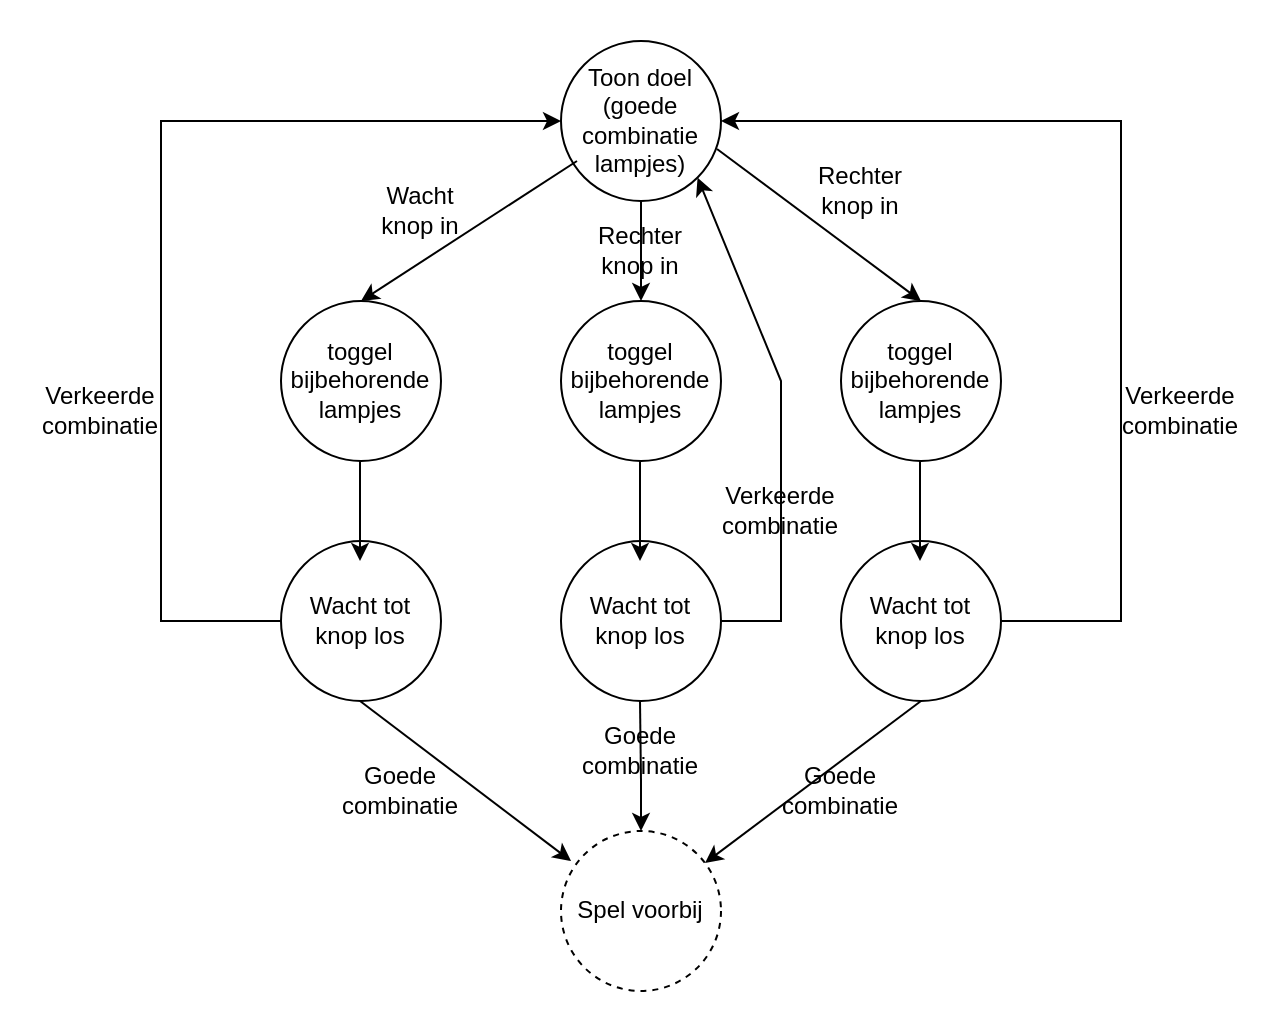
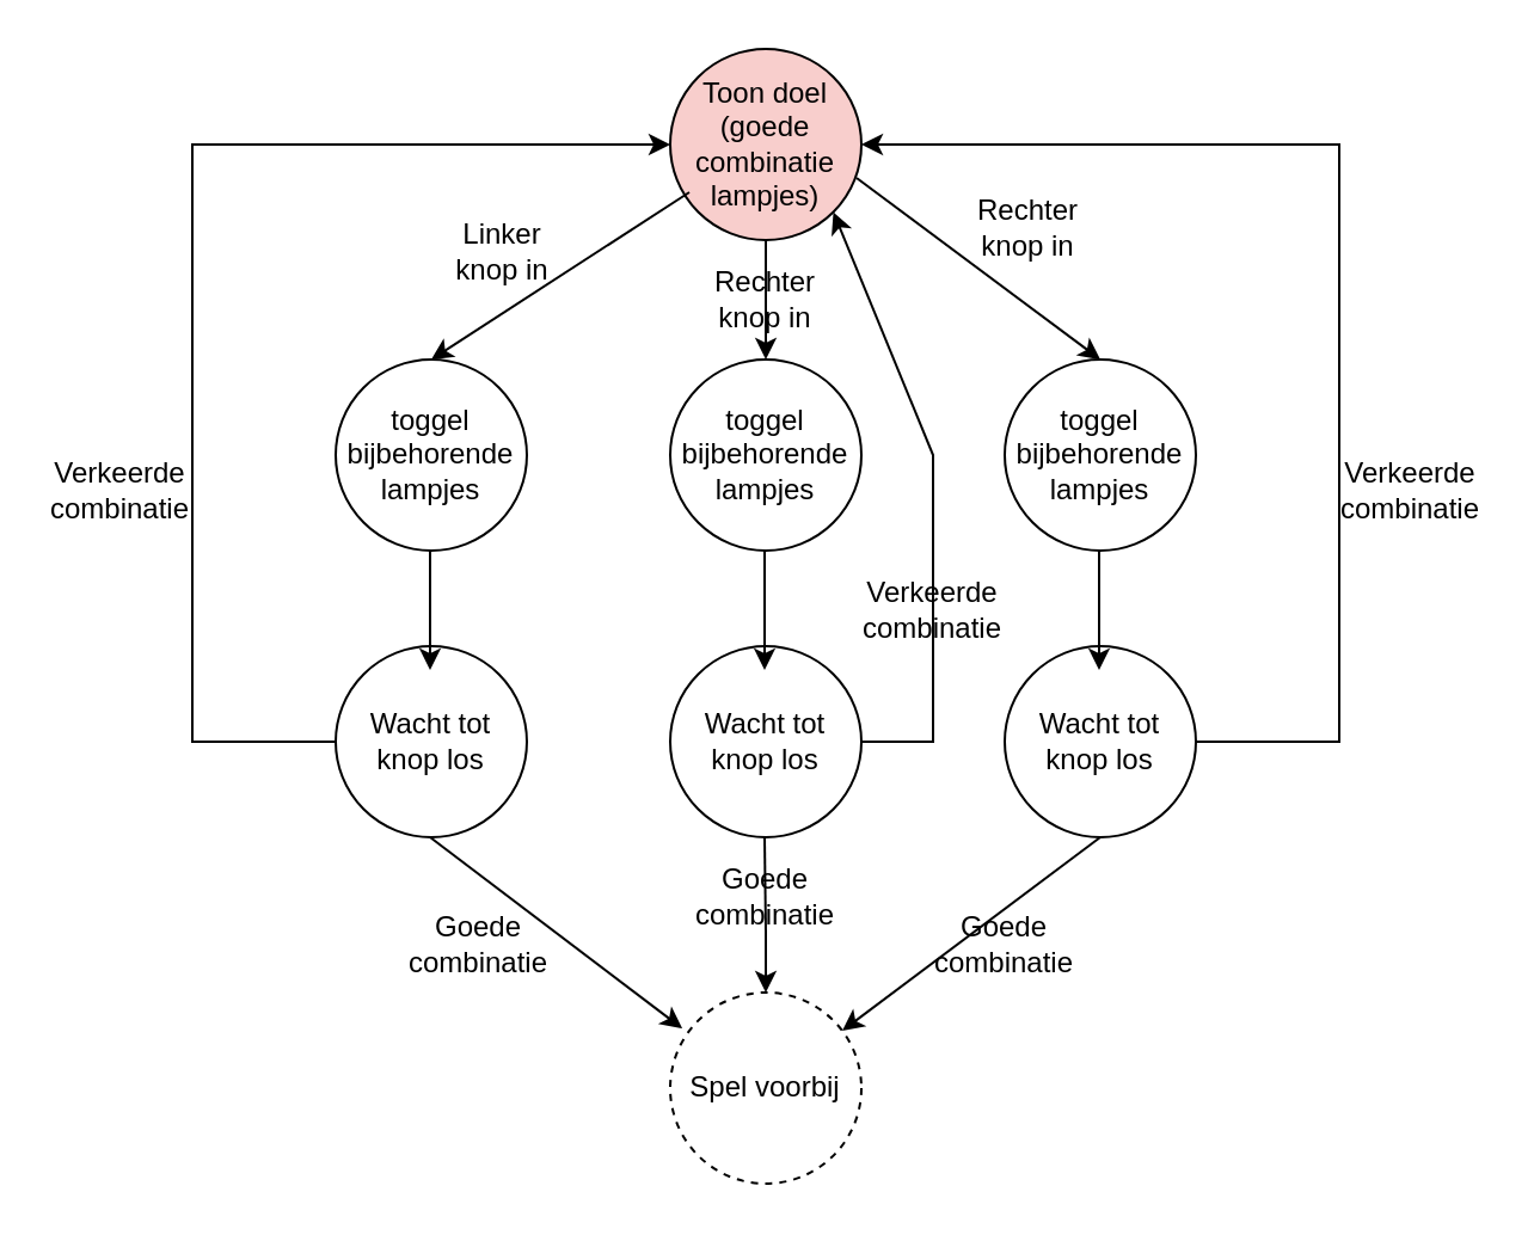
  <mxCell id="0" />
  <mxCell id="1" parent="0" />
- <mxCell id="2" value="Toon doel (goede combinatie lampjes)" style="ellipse;whiteSpace=wrap;html=1;aspect=fixed;" vertex="1" parent="1"><mxGeometry x="280" y="20" width="80" height="80" as="geometry" /></mxCell>
+ <mxCell id="2" value="Toon doel (goede combinatie lampjes)" style="ellipse;whiteSpace=wrap;html=1;aspect=fixed;fillColor=#f8cecc;" vertex="1" parent="1"><mxGeometry x="280" y="20" width="80" height="80" as="geometry" /></mxCell>
  <mxCell id="3" value="&lt;span&gt;toggel bijbehorende lampjes&lt;/span&gt;" style="ellipse;whiteSpace=wrap;html=1;aspect=fixed;" vertex="1" parent="1"><mxGeometry x="420" y="150" width="80" height="80" as="geometry" /></mxCell>
  <mxCell id="4" value="toggel bijbehorende lampjes" style="ellipse;whiteSpace=wrap;html=1;aspect=fixed;" vertex="1" parent="1"><mxGeometry x="140" y="150" width="80" height="80" as="geometry" /></mxCell>
  <mxCell id="5" value="&lt;span&gt;toggel bijbehorende lampjes&lt;/span&gt;" style="ellipse;whiteSpace=wrap;html=1;aspect=fixed;" vertex="1" parent="1"><mxGeometry x="280" y="150" width="80" height="80" as="geometry" /></mxCell>
  <mxCell id="6" value="&lt;span&gt;Wacht tot knop los&lt;/span&gt;" style="ellipse;whiteSpace=wrap;html=1;aspect=fixed;" vertex="1" parent="1"><mxGeometry x="140" y="270" width="80" height="80" as="geometry" /></mxCell>
  <mxCell id="7" value="&lt;span&gt;Wacht tot knop los&lt;/span&gt;" style="ellipse;whiteSpace=wrap;html=1;aspect=fixed;" vertex="1" parent="1"><mxGeometry x="280" y="270" width="80" height="80" as="geometry" /></mxCell>
  <mxCell id="8" value="Wacht tot knop los" style="ellipse;whiteSpace=wrap;html=1;aspect=fixed;" vertex="1" parent="1"><mxGeometry x="420" y="270" width="80" height="80" as="geometry" /></mxCell>
  <mxCell id="9" value="Spel voorbij" style="ellipse;whiteSpace=wrap;html=1;aspect=fixed;dashed=1;" vertex="1" parent="1"><mxGeometry x="280" y="415" width="80" height="80" as="geometry" /></mxCell>
  <mxCell id="10" value="" style="endArrow=classic;html=1;rounded=0;exitX=0.5;exitY=1;exitDx=0;exitDy=0;entryX=0.5;entryY=0;entryDx=0;entryDy=0;" edge="1" parent="1" source="2" target="5"><mxGeometry width="50" height="50" relative="1" as="geometry"><mxPoint x="350" y="260" as="sourcePoint" /><mxPoint x="400" y="210" as="targetPoint" /></mxGeometry></mxCell>
  <mxCell id="11" value="" style="endArrow=classic;html=1;rounded=0;exitX=0.5;exitY=1;exitDx=0;exitDy=0;entryX=0.5;entryY=0;entryDx=0;entryDy=0;" edge="1" parent="1"><mxGeometry width="50" height="50" relative="1" as="geometry"><mxPoint x="179.5" y="230" as="sourcePoint" /><mxPoint x="179.5" y="280" as="targetPoint" /></mxGeometry></mxCell>
  <mxCell id="12" value="" style="endArrow=classic;html=1;rounded=0;exitX=0.5;exitY=1;exitDx=0;exitDy=0;entryX=0.5;entryY=0;entryDx=0;entryDy=0;" edge="1" parent="1"><mxGeometry width="50" height="50" relative="1" as="geometry"><mxPoint x="319.5" y="230" as="sourcePoint" /><mxPoint x="319.5" y="280" as="targetPoint" /></mxGeometry></mxCell>
  <mxCell id="13" value="" style="endArrow=classic;html=1;rounded=0;exitX=0.5;exitY=1;exitDx=0;exitDy=0;entryX=0.5;entryY=0;entryDx=0;entryDy=0;" edge="1" parent="1"><mxGeometry width="50" height="50" relative="1" as="geometry"><mxPoint x="459.5" y="230" as="sourcePoint" /><mxPoint x="459.5" y="280" as="targetPoint" /></mxGeometry></mxCell>
  <mxCell id="14" value="" style="endArrow=classic;html=1;rounded=0;exitX=0.5;exitY=1;exitDx=0;exitDy=0;entryX=0.063;entryY=0.188;entryDx=0;entryDy=0;entryPerimeter=0;" edge="1" parent="1" target="9"><mxGeometry width="50" height="50" relative="1" as="geometry"><mxPoint x="179.5" y="350" as="sourcePoint" /><mxPoint x="179.5" y="400" as="targetPoint" /></mxGeometry></mxCell>
  <mxCell id="15" value="" style="endArrow=classic;html=1;rounded=0;exitX=0.5;exitY=1;exitDx=0;exitDy=0;entryX=0.5;entryY=0;entryDx=0;entryDy=0;startArrow=none;" edge="1" parent="1" target="9"><mxGeometry width="50" height="50" relative="1" as="geometry"><mxPoint x="320" y="390" as="sourcePoint" /><mxPoint x="319.5" y="400" as="targetPoint" /></mxGeometry></mxCell>
  <mxCell id="16" value="" style="endArrow=classic;html=1;rounded=0;exitX=0.5;exitY=1;exitDx=0;exitDy=0;" edge="1" parent="1" source="8" target="9"><mxGeometry width="50" height="50" relative="1" as="geometry"><mxPoint x="489.5" y="260" as="sourcePoint" /><mxPoint x="489.5" y="310" as="targetPoint" /></mxGeometry></mxCell>
  <mxCell id="17" value="" style="endArrow=classic;html=1;rounded=0;exitX=0.975;exitY=0.675;exitDx=0;exitDy=0;entryX=0.5;entryY=0;entryDx=0;entryDy=0;exitPerimeter=0;" edge="1" parent="1" source="2" target="3"><mxGeometry width="50" height="50" relative="1" as="geometry"><mxPoint x="500" y="80" as="sourcePoint" /><mxPoint x="392" y="161" as="targetPoint" /></mxGeometry></mxCell>
  <mxCell id="18" value="" style="endArrow=classic;html=1;rounded=0;exitX=0.5;exitY=1;exitDx=0;exitDy=0;entryX=0.5;entryY=0;entryDx=0;entryDy=0;" edge="1" parent="1" target="4"><mxGeometry width="50" height="50" relative="1" as="geometry"><mxPoint x="288" y="80" as="sourcePoint" /><mxPoint x="180" y="161" as="targetPoint" /></mxGeometry></mxCell>
- <mxCell id="19" value="Wacht knop in" style="text;html=1;strokeColor=none;fillColor=none;align=center;verticalAlign=middle;whiteSpace=wrap;rounded=0;" vertex="1" parent="1"><mxGeometry x="180" y="90" width="60" height="30" as="geometry" /></mxCell>
+ <mxCell id="19" value="Linker knop in" style="text;html=1;strokeColor=none;fillColor=none;align=center;verticalAlign=middle;whiteSpace=wrap;rounded=0;" vertex="1" parent="1"><mxGeometry x="180" y="90" width="60" height="30" as="geometry" /></mxCell>
  <mxCell id="20" value="Rechter knop in" style="text;html=1;strokeColor=none;fillColor=none;align=center;verticalAlign=middle;whiteSpace=wrap;rounded=0;" vertex="1" parent="1"><mxGeometry x="290" y="110" width="60" height="30" as="geometry" /></mxCell>
  <mxCell id="21" value="Rechter knop in" style="text;html=1;strokeColor=none;fillColor=none;align=center;verticalAlign=middle;whiteSpace=wrap;rounded=0;" vertex="1" parent="1"><mxGeometry x="400" y="80" width="60" height="30" as="geometry" /></mxCell>
  <mxCell id="22" value="Goede combinatie" style="text;html=1;strokeColor=none;fillColor=none;align=center;verticalAlign=middle;whiteSpace=wrap;rounded=0;" vertex="1" parent="1"><mxGeometry x="170" y="380" width="60" height="30" as="geometry" /></mxCell>
  <mxCell id="23" value="" style="endArrow=none;html=1;rounded=0;exitX=0.5;exitY=1;exitDx=0;exitDy=0;" edge="1" parent="1"><mxGeometry width="50" height="50" relative="1" as="geometry"><mxPoint x="319.5" y="350" as="sourcePoint" /><mxPoint x="320" y="390" as="targetPoint" /></mxGeometry></mxCell>
  <mxCell id="24" value="Goede combinatie" style="text;html=1;strokeColor=none;fillColor=none;align=center;verticalAlign=middle;whiteSpace=wrap;rounded=0;" vertex="1" parent="1"><mxGeometry x="390" y="380" width="60" height="30" as="geometry" /></mxCell>
  <mxCell id="25" value="Goede combinatie" style="text;html=1;strokeColor=none;fillColor=none;align=center;verticalAlign=middle;whiteSpace=wrap;rounded=0;" vertex="1" parent="1"><mxGeometry x="290" y="360" width="60" height="30" as="geometry" /></mxCell>
  <mxCell id="26" value="" style="endArrow=classic;html=1;rounded=0;exitX=0;exitY=0.5;exitDx=0;exitDy=0;entryX=0;entryY=0.5;entryDx=0;entryDy=0;" edge="1" parent="1" source="6" target="2"><mxGeometry width="50" height="50" relative="1" as="geometry"><mxPoint x="80" y="310" as="sourcePoint" /><mxPoint x="60" y="50" as="targetPoint" /><Array as="points"><mxPoint x="80" y="310" /><mxPoint x="80" y="60" /></Array></mxGeometry></mxCell>
  <mxCell id="27" value="" style="endArrow=classic;html=1;rounded=0;entryX=1;entryY=0.5;entryDx=0;entryDy=0;exitX=1;exitY=0.5;exitDx=0;exitDy=0;" edge="1" parent="1" source="8" target="2"><mxGeometry width="50" height="50" relative="1" as="geometry"><mxPoint x="500" y="315" as="sourcePoint" /><mxPoint x="360" y="65" as="targetPoint" /><Array as="points"><mxPoint x="560" y="310" /><mxPoint x="560" y="60" /></Array></mxGeometry></mxCell>
  <mxCell id="28" value="" style="endArrow=classic;html=1;rounded=0;exitX=1;exitY=0.5;exitDx=0;exitDy=0;entryX=1;entryY=1;entryDx=0;entryDy=0;" edge="1" parent="1" target="2"><mxGeometry width="50" height="50" relative="1" as="geometry"><mxPoint x="360" y="310" as="sourcePoint" /><mxPoint x="420" y="-20" as="targetPoint" /><Array as="points"><mxPoint x="390" y="310" /><mxPoint x="390" y="190" /></Array></mxGeometry></mxCell>
  <mxCell id="29" value="Verkeerde combinatie" style="text;html=1;strokeColor=none;fillColor=none;align=center;verticalAlign=middle;whiteSpace=wrap;rounded=0;" vertex="1" parent="1"><mxGeometry x="560" y="190" width="60" height="30" as="geometry" /></mxCell>
  <mxCell id="30" value="Verkeerde combinatie" style="text;html=1;strokeColor=none;fillColor=none;align=center;verticalAlign=middle;whiteSpace=wrap;rounded=0;" vertex="1" parent="1"><mxGeometry x="360" y="240" width="60" height="30" as="geometry" /></mxCell>
  <mxCell id="31" value="Verkeerde combinatie" style="text;html=1;strokeColor=none;fillColor=none;align=center;verticalAlign=middle;whiteSpace=wrap;rounded=0;" vertex="1" parent="1"><mxGeometry x="20" y="190" width="60" height="30" as="geometry" /></mxCell>
